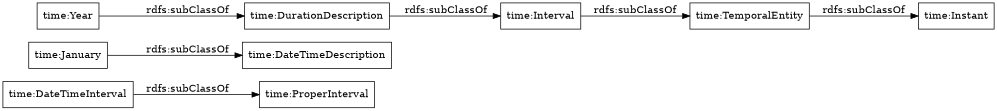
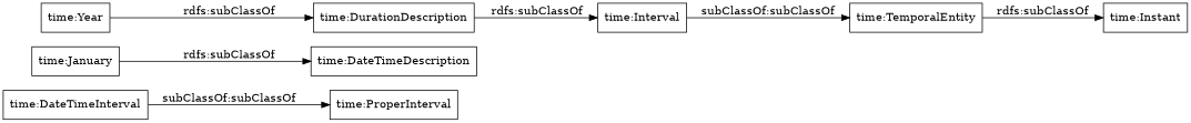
  digraph {
    rankdir=LR
    node [color=black shape=rectangle]
    "time:DateTimeInterval"
    "time:ProperInterval"
    "time:January"
    "time:DateTimeDescription"
    "time:Interval"
    "time:TemporalEntity"
    "time:Instant"
    "time:Year"
    "time:DurationDescription"
-   "time:DateTimeInterval" -> "time:ProperInterval" [label="rdfs:subClassOf"]
+   "time:DateTimeInterval" -> "time:ProperInterval" [label="subClassOf:subClassOf"]
    "time:January" -> "time:DateTimeDescription" [label="rdfs:subClassOf"]
-   "time:Interval" -> "time:TemporalEntity" [label="rdfs:subClassOf"]
+   "time:Interval" -> "time:TemporalEntity" [label="subClassOf:subClassOf"]
    "time:TemporalEntity" -> "time:Instant" [label="rdfs:subClassOf"]
    "time:Year" -> "time:DurationDescription" [label="rdfs:subClassOf"]
    "time:DurationDescription" -> "time:Interval" [label="rdfs:subClassOf"]
  }
